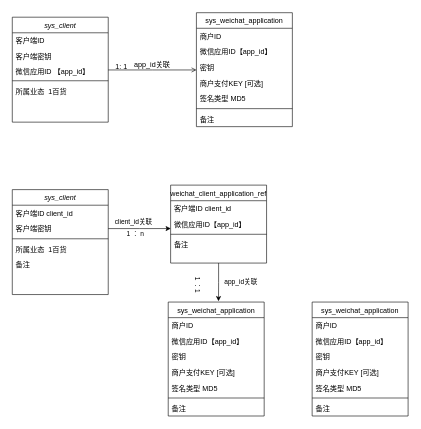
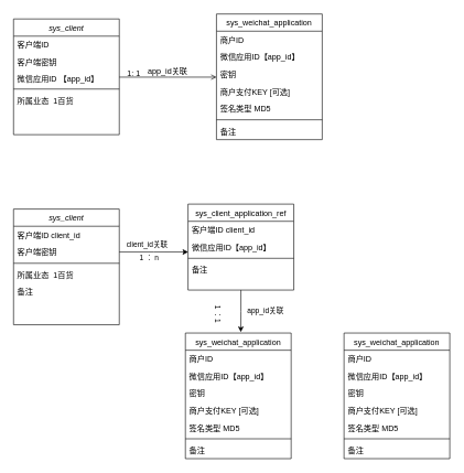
  <mxCell id="0" />
  <mxCell id="1" parent="0" />
  <mxCell id="2" value="sys_client" style="swimlane;fontStyle=2;align=center;verticalAlign=top;childLayout=stackLayout;horizontal=1;startSize=26;horizontalStack=0;resizeParent=1;resizeLast=0;collapsible=1;marginBottom=0;rounded=0;shadow=0;strokeWidth=1;" parent="1" vertex="1"><mxGeometry x="20" y="28" width="160" height="175" as="geometry"><mxRectangle x="220" y="90" width="160" height="26" as="alternateBounds" /></mxGeometry></mxCell>
  <mxCell id="3" value="客户端ID" style="text;align=left;verticalAlign=top;spacingLeft=4;spacingRight=4;overflow=hidden;rotatable=0;points=[[0,0.5],[1,0.5]];portConstraint=eastwest;" parent="2" vertex="1"><mxGeometry y="26" width="160" height="26" as="geometry" /></mxCell>
  <mxCell id="4" value="客户端密钥" style="text;align=left;verticalAlign=top;spacingLeft=4;spacingRight=4;overflow=hidden;rotatable=0;points=[[0,0.5],[1,0.5]];portConstraint=eastwest;rounded=0;shadow=0;html=0;" parent="2" vertex="1"><mxGeometry y="52" width="160" height="26" as="geometry" /></mxCell>
  <mxCell id="5" value="微信应用ID 【app_id】" style="text;align=left;verticalAlign=top;spacingLeft=4;spacingRight=4;overflow=hidden;rotatable=0;points=[[0,0.5],[1,0.5]];portConstraint=eastwest;rounded=0;shadow=0;html=0;" parent="2" vertex="1"><mxGeometry y="78" width="160" height="24" as="geometry" /></mxCell>
  <mxCell id="6" value="" style="line;html=1;strokeWidth=1;align=left;verticalAlign=middle;spacingTop=-1;spacingLeft=3;spacingRight=3;rotatable=0;labelPosition=right;points=[];portConstraint=eastwest;" parent="2" vertex="1"><mxGeometry y="102" width="160" height="8" as="geometry" /></mxCell>
  <mxCell id="7" value="所属业态  1百货" style="text;align=left;verticalAlign=top;spacingLeft=4;spacingRight=4;overflow=hidden;rotatable=0;points=[[0,0.5],[1,0.5]];portConstraint=eastwest;" parent="2" vertex="1"><mxGeometry y="110" width="160" height="26" as="geometry" /></mxCell>
  <mxCell id="8" value="sys_weichat_application" style="swimlane;fontStyle=0;align=center;verticalAlign=top;childLayout=stackLayout;horizontal=1;startSize=26;horizontalStack=0;resizeParent=1;resizeLast=0;collapsible=1;marginBottom=0;rounded=0;shadow=0;strokeWidth=1;" parent="1" vertex="1"><mxGeometry x="327" y="20.5" width="160" height="190" as="geometry"><mxRectangle x="550" y="140" width="160" height="26" as="alternateBounds" /></mxGeometry></mxCell>
  <mxCell id="9" value="商户ID" style="text;align=left;verticalAlign=top;spacingLeft=4;spacingRight=4;overflow=hidden;rotatable=0;points=[[0,0.5],[1,0.5]];portConstraint=eastwest;" parent="8" vertex="1"><mxGeometry y="26" width="160" height="26" as="geometry" /></mxCell>
  <mxCell id="10" value="微信应用ID【app_id】" style="text;align=left;verticalAlign=top;spacingLeft=4;spacingRight=4;overflow=hidden;rotatable=0;points=[[0,0.5],[1,0.5]];portConstraint=eastwest;rounded=0;shadow=0;html=0;" parent="8" vertex="1"><mxGeometry y="52" width="160" height="26" as="geometry" /></mxCell>
  <mxCell id="11" value="密钥" style="text;align=left;verticalAlign=top;spacingLeft=4;spacingRight=4;overflow=hidden;rotatable=0;points=[[0,0.5],[1,0.5]];portConstraint=eastwest;rounded=0;shadow=0;html=0;" parent="8" vertex="1"><mxGeometry y="78" width="160" height="26" as="geometry" /></mxCell>
  <mxCell id="12" value="商户支付KEY [可选]" style="text;align=left;verticalAlign=top;spacingLeft=4;spacingRight=4;overflow=hidden;rotatable=0;points=[[0,0.5],[1,0.5]];portConstraint=eastwest;rounded=0;shadow=0;html=0;" parent="8" vertex="1"><mxGeometry y="104" width="160" height="26" as="geometry" /></mxCell>
  <mxCell id="13" value="签名类型 MD5" style="text;align=left;verticalAlign=top;spacingLeft=4;spacingRight=4;overflow=hidden;rotatable=0;points=[[0,0.5],[1,0.5]];portConstraint=eastwest;rounded=0;shadow=0;html=0;" parent="8" vertex="1"><mxGeometry y="130" width="160" height="26" as="geometry" /></mxCell>
  <mxCell id="14" value="" style="line;html=1;strokeWidth=1;align=left;verticalAlign=middle;spacingTop=-1;spacingLeft=3;spacingRight=3;rotatable=0;labelPosition=right;points=[];portConstraint=eastwest;" parent="8" vertex="1"><mxGeometry y="156" width="160" height="8" as="geometry" /></mxCell>
  <mxCell id="15" value="备注" style="text;align=left;verticalAlign=top;spacingLeft=4;spacingRight=4;overflow=hidden;rotatable=0;points=[[0,0.5],[1,0.5]];portConstraint=eastwest;" parent="8" vertex="1"><mxGeometry y="164" width="160" height="26" as="geometry" /></mxCell>
  <mxCell id="16" value="" style="endArrow=open;shadow=0;strokeWidth=1;rounded=0;endFill=1;edgeStyle=elbowEdgeStyle;elbow=vertical;" parent="1" source="2" target="8" edge="1"><mxGeometry x="0.5" y="41" relative="1" as="geometry"><mxPoint x="250" y="120" as="sourcePoint" /><mxPoint x="410" y="120" as="targetPoint" /><mxPoint x="-40" y="32" as="offset" /></mxGeometry></mxCell>
  <mxCell id="17" value="1: 1 " style="resizable=0;align=left;verticalAlign=bottom;labelBackgroundColor=none;fontSize=12;" parent="16" connectable="0" vertex="1"><mxGeometry x="-1" relative="1" as="geometry"><mxPoint x="10" y="3" as="offset" /></mxGeometry></mxCell>
  <mxCell id="18" value="app_id关联" style="text;html=1;resizable=0;points=[];;align=center;verticalAlign=middle;labelBackgroundColor=none;rounded=0;shadow=0;strokeWidth=1;fontSize=12;" parent="16" vertex="1" connectable="0"><mxGeometry x="0.5" y="49" relative="1" as="geometry"><mxPoint x="-38" y="40" as="offset" /></mxGeometry></mxCell>
  <mxCell id="19" style="edgeStyle=orthogonalEdgeStyle;rounded=0;orthogonalLoop=1;jettySize=auto;html=1;entryX=0.524;entryY=-0.007;entryDx=0;entryDy=0;entryPerimeter=0;" edge="1" parent="1" source="20" target="34"><mxGeometry relative="1" as="geometry" /></mxCell>
- <mxCell id="20" value="weichat_client_application_ref" style="swimlane;fontStyle=0;align=center;verticalAlign=top;childLayout=stackLayout;horizontal=1;startSize=26;horizontalStack=0;resizeParent=1;resizeLast=0;collapsible=1;marginBottom=0;rounded=0;shadow=0;strokeWidth=1;" vertex="1" parent="1"><mxGeometry x="284" y="308" width="160" height="130" as="geometry"><mxRectangle x="550" y="140" width="160" height="26" as="alternateBounds" /></mxGeometry></mxCell>
+ <mxCell id="20" value="sys_client_application_ref" style="swimlane;fontStyle=0;align=center;verticalAlign=top;childLayout=stackLayout;horizontal=1;startSize=26;horizontalStack=0;resizeParent=1;resizeLast=0;collapsible=1;marginBottom=0;rounded=0;shadow=0;strokeWidth=1;" vertex="1" parent="1"><mxGeometry x="284" y="308" width="160" height="130" as="geometry"><mxRectangle x="550" y="140" width="160" height="26" as="alternateBounds" /></mxGeometry></mxCell>
  <mxCell id="21" value="客户端ID client_id" style="text;align=left;verticalAlign=top;spacingLeft=4;spacingRight=4;overflow=hidden;rotatable=0;points=[[0,0.5],[1,0.5]];portConstraint=eastwest;" vertex="1" parent="20"><mxGeometry y="26" width="160" height="26" as="geometry" /></mxCell>
  <mxCell id="22" value="微信应用ID【app_id】" style="text;align=left;verticalAlign=top;spacingLeft=4;spacingRight=4;overflow=hidden;rotatable=0;points=[[0,0.5],[1,0.5]];portConstraint=eastwest;rounded=0;shadow=0;html=0;" vertex="1" parent="20"><mxGeometry y="52" width="160" height="26" as="geometry" /></mxCell>
  <mxCell id="23" value="" style="line;html=1;strokeWidth=1;align=left;verticalAlign=middle;spacingTop=-1;spacingLeft=3;spacingRight=3;rotatable=0;labelPosition=right;points=[];portConstraint=eastwest;" vertex="1" parent="20"><mxGeometry y="78" width="160" height="8" as="geometry" /></mxCell>
  <mxCell id="24" value="备注" style="text;align=left;verticalAlign=top;spacingLeft=4;spacingRight=4;overflow=hidden;rotatable=0;points=[[0,0.5],[1,0.5]];portConstraint=eastwest;" vertex="1" parent="20"><mxGeometry y="86" width="160" height="26" as="geometry" /></mxCell>
  <mxCell id="25" value="sys_client" style="swimlane;fontStyle=2;align=center;verticalAlign=top;childLayout=stackLayout;horizontal=1;startSize=26;horizontalStack=0;resizeParent=1;resizeLast=0;collapsible=1;marginBottom=0;rounded=0;shadow=0;strokeWidth=1;" vertex="1" parent="1"><mxGeometry x="20" y="315.5" width="160" height="175" as="geometry"><mxRectangle x="220" y="90" width="160" height="26" as="alternateBounds" /></mxGeometry></mxCell>
  <mxCell id="26" value="客户端ID client_id" style="text;align=left;verticalAlign=top;spacingLeft=4;spacingRight=4;overflow=hidden;rotatable=0;points=[[0,0.5],[1,0.5]];portConstraint=eastwest;" vertex="1" parent="25"><mxGeometry y="26" width="160" height="26" as="geometry" /></mxCell>
  <mxCell id="27" value="客户端密钥" style="text;align=left;verticalAlign=top;spacingLeft=4;spacingRight=4;overflow=hidden;rotatable=0;points=[[0,0.5],[1,0.5]];portConstraint=eastwest;rounded=0;shadow=0;html=0;" vertex="1" parent="25"><mxGeometry y="52" width="160" height="26" as="geometry" /></mxCell>
  <mxCell id="28" value="" style="line;html=1;strokeWidth=1;align=left;verticalAlign=middle;spacingTop=-1;spacingLeft=3;spacingRight=3;rotatable=0;labelPosition=right;points=[];portConstraint=eastwest;" vertex="1" parent="25"><mxGeometry y="78" width="160" height="8" as="geometry" /></mxCell>
  <mxCell id="29" value="所属业态  1百货" style="text;align=left;verticalAlign=top;spacingLeft=4;spacingRight=4;overflow=hidden;rotatable=0;points=[[0,0.5],[1,0.5]];portConstraint=eastwest;" vertex="1" parent="25"><mxGeometry y="86" width="160" height="26" as="geometry" /></mxCell>
  <mxCell id="30" value="备注" style="text;align=left;verticalAlign=top;spacingLeft=4;spacingRight=4;overflow=hidden;rotatable=0;points=[[0,0.5],[1,0.5]];portConstraint=eastwest;" vertex="1" parent="25"><mxGeometry y="112" width="160" height="26" as="geometry" /></mxCell>
  <mxCell id="31" style="edgeStyle=orthogonalEdgeStyle;rounded=0;orthogonalLoop=1;jettySize=auto;html=1;entryX=0.002;entryY=0.786;entryDx=0;entryDy=0;entryPerimeter=0;" edge="1" parent="1" source="27" target="22"><mxGeometry relative="1" as="geometry" /></mxCell>
  <mxCell id="32" value="1 ： n" style="edgeLabel;html=1;align=center;verticalAlign=middle;resizable=0;points=[];" vertex="1" connectable="0" parent="31"><mxGeometry x="-0.304" y="-2" relative="1" as="geometry"><mxPoint x="8" y="6" as="offset" /></mxGeometry></mxCell>
  <mxCell id="33" value="client_id关联" style="edgeLabel;html=1;align=center;verticalAlign=middle;resizable=0;points=[];" vertex="1" connectable="0" parent="31"><mxGeometry x="0.253" y="-1" relative="1" as="geometry"><mxPoint x="-23" y="-13" as="offset" /></mxGeometry></mxCell>
  <mxCell id="34" value="sys_weichat_application" style="swimlane;fontStyle=0;align=center;verticalAlign=top;childLayout=stackLayout;horizontal=1;startSize=26;horizontalStack=0;resizeParent=1;resizeLast=0;collapsible=1;marginBottom=0;rounded=0;shadow=0;strokeWidth=1;" vertex="1" parent="1"><mxGeometry x="280" y="503" width="160" height="190" as="geometry"><mxRectangle x="550" y="140" width="160" height="26" as="alternateBounds" /></mxGeometry></mxCell>
  <mxCell id="35" value="商户ID" style="text;align=left;verticalAlign=top;spacingLeft=4;spacingRight=4;overflow=hidden;rotatable=0;points=[[0,0.5],[1,0.5]];portConstraint=eastwest;" vertex="1" parent="34"><mxGeometry y="26" width="160" height="26" as="geometry" /></mxCell>
  <mxCell id="36" value="微信应用ID【app_id】" style="text;align=left;verticalAlign=top;spacingLeft=4;spacingRight=4;overflow=hidden;rotatable=0;points=[[0,0.5],[1,0.5]];portConstraint=eastwest;rounded=0;shadow=0;html=0;" vertex="1" parent="34"><mxGeometry y="52" width="160" height="26" as="geometry" /></mxCell>
  <mxCell id="37" value="密钥" style="text;align=left;verticalAlign=top;spacingLeft=4;spacingRight=4;overflow=hidden;rotatable=0;points=[[0,0.5],[1,0.5]];portConstraint=eastwest;rounded=0;shadow=0;html=0;" vertex="1" parent="34"><mxGeometry y="78" width="160" height="26" as="geometry" /></mxCell>
  <mxCell id="38" value="商户支付KEY [可选]" style="text;align=left;verticalAlign=top;spacingLeft=4;spacingRight=4;overflow=hidden;rotatable=0;points=[[0,0.5],[1,0.5]];portConstraint=eastwest;rounded=0;shadow=0;html=0;" vertex="1" parent="34"><mxGeometry y="104" width="160" height="26" as="geometry" /></mxCell>
  <mxCell id="39" value="签名类型 MD5" style="text;align=left;verticalAlign=top;spacingLeft=4;spacingRight=4;overflow=hidden;rotatable=0;points=[[0,0.5],[1,0.5]];portConstraint=eastwest;rounded=0;shadow=0;html=0;" vertex="1" parent="34"><mxGeometry y="130" width="160" height="26" as="geometry" /></mxCell>
  <mxCell id="40" value="" style="line;html=1;strokeWidth=1;align=left;verticalAlign=middle;spacingTop=-1;spacingLeft=3;spacingRight=3;rotatable=0;labelPosition=right;points=[];portConstraint=eastwest;" vertex="1" parent="34"><mxGeometry y="156" width="160" height="8" as="geometry" /></mxCell>
  <mxCell id="41" value="备注" style="text;align=left;verticalAlign=top;spacingLeft=4;spacingRight=4;overflow=hidden;rotatable=0;points=[[0,0.5],[1,0.5]];portConstraint=eastwest;" vertex="1" parent="34"><mxGeometry y="164" width="160" height="26" as="geometry" /></mxCell>
  <mxCell id="42" value="app_id关联" style="edgeLabel;html=1;align=center;verticalAlign=middle;resizable=0;points=[];" vertex="1" connectable="0" parent="1"><mxGeometry x="400.004" y="468" as="geometry" /></mxCell>
  <mxCell id="43" value="sys_weichat_application" style="swimlane;fontStyle=0;align=center;verticalAlign=top;childLayout=stackLayout;horizontal=1;startSize=26;horizontalStack=0;resizeParent=1;resizeLast=0;collapsible=1;marginBottom=0;rounded=0;shadow=0;strokeWidth=1;" vertex="1" parent="1"><mxGeometry x="520" y="503" width="160" height="190" as="geometry"><mxRectangle x="550" y="140" width="160" height="26" as="alternateBounds" /></mxGeometry></mxCell>
  <mxCell id="44" value="商户ID" style="text;align=left;verticalAlign=top;spacingLeft=4;spacingRight=4;overflow=hidden;rotatable=0;points=[[0,0.5],[1,0.5]];portConstraint=eastwest;" vertex="1" parent="43"><mxGeometry y="26" width="160" height="26" as="geometry" /></mxCell>
  <mxCell id="45" value="微信应用ID【app_id】" style="text;align=left;verticalAlign=top;spacingLeft=4;spacingRight=4;overflow=hidden;rotatable=0;points=[[0,0.5],[1,0.5]];portConstraint=eastwest;rounded=0;shadow=0;html=0;" vertex="1" parent="43"><mxGeometry y="52" width="160" height="26" as="geometry" /></mxCell>
  <mxCell id="46" value="密钥" style="text;align=left;verticalAlign=top;spacingLeft=4;spacingRight=4;overflow=hidden;rotatable=0;points=[[0,0.5],[1,0.5]];portConstraint=eastwest;rounded=0;shadow=0;html=0;" vertex="1" parent="43"><mxGeometry y="78" width="160" height="26" as="geometry" /></mxCell>
  <mxCell id="47" value="商户支付KEY [可选]" style="text;align=left;verticalAlign=top;spacingLeft=4;spacingRight=4;overflow=hidden;rotatable=0;points=[[0,0.5],[1,0.5]];portConstraint=eastwest;rounded=0;shadow=0;html=0;" vertex="1" parent="43"><mxGeometry y="104" width="160" height="26" as="geometry" /></mxCell>
  <mxCell id="48" value="签名类型 MD5" style="text;align=left;verticalAlign=top;spacingLeft=4;spacingRight=4;overflow=hidden;rotatable=0;points=[[0,0.5],[1,0.5]];portConstraint=eastwest;rounded=0;shadow=0;html=0;" vertex="1" parent="43"><mxGeometry y="130" width="160" height="26" as="geometry" /></mxCell>
  <mxCell id="49" value="" style="line;html=1;strokeWidth=1;align=left;verticalAlign=middle;spacingTop=-1;spacingLeft=3;spacingRight=3;rotatable=0;labelPosition=right;points=[];portConstraint=eastwest;" vertex="1" parent="43"><mxGeometry y="156" width="160" height="8" as="geometry" /></mxCell>
  <mxCell id="50" value="备注" style="text;align=left;verticalAlign=top;spacingLeft=4;spacingRight=4;overflow=hidden;rotatable=0;points=[[0,0.5],[1,0.5]];portConstraint=eastwest;" vertex="1" parent="43"><mxGeometry y="164" width="160" height="26" as="geometry" /></mxCell>
  <mxCell id="51" value="1 ：1" style="edgeLabel;html=1;align=center;verticalAlign=middle;resizable=0;points=[];rotation=90;" vertex="1" connectable="0" parent="1"><mxGeometry x="330.001" y="467.996" as="geometry"><mxPoint x="5" y="1" as="offset" /></mxGeometry></mxCell>
